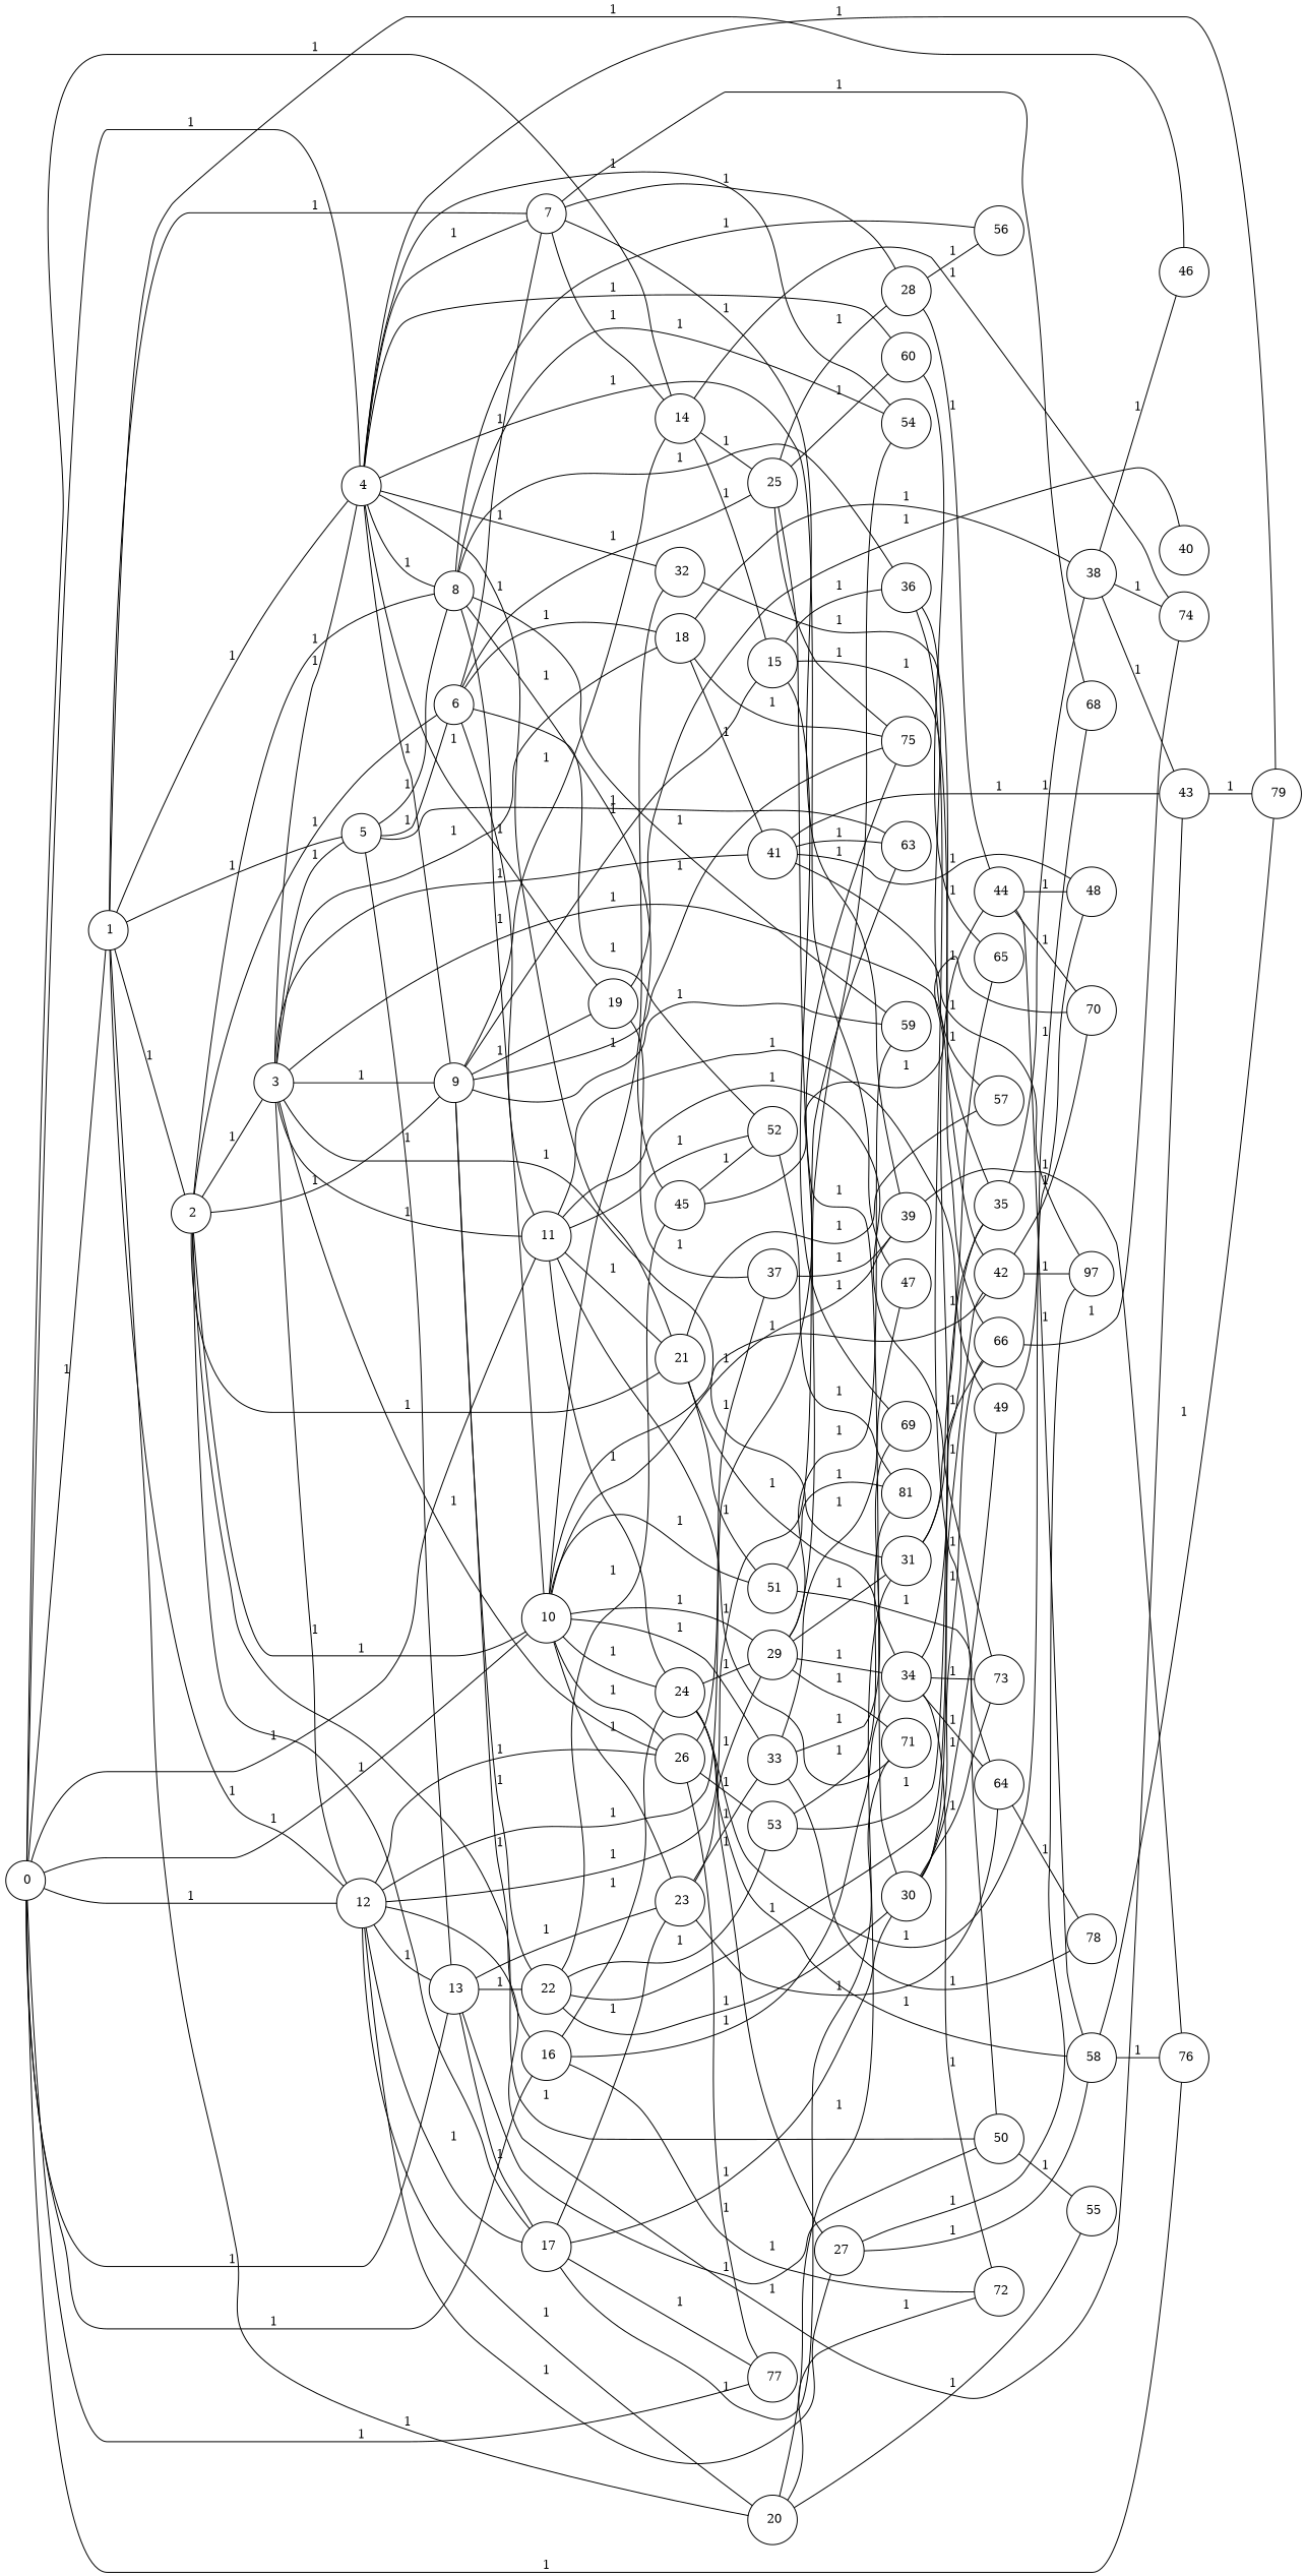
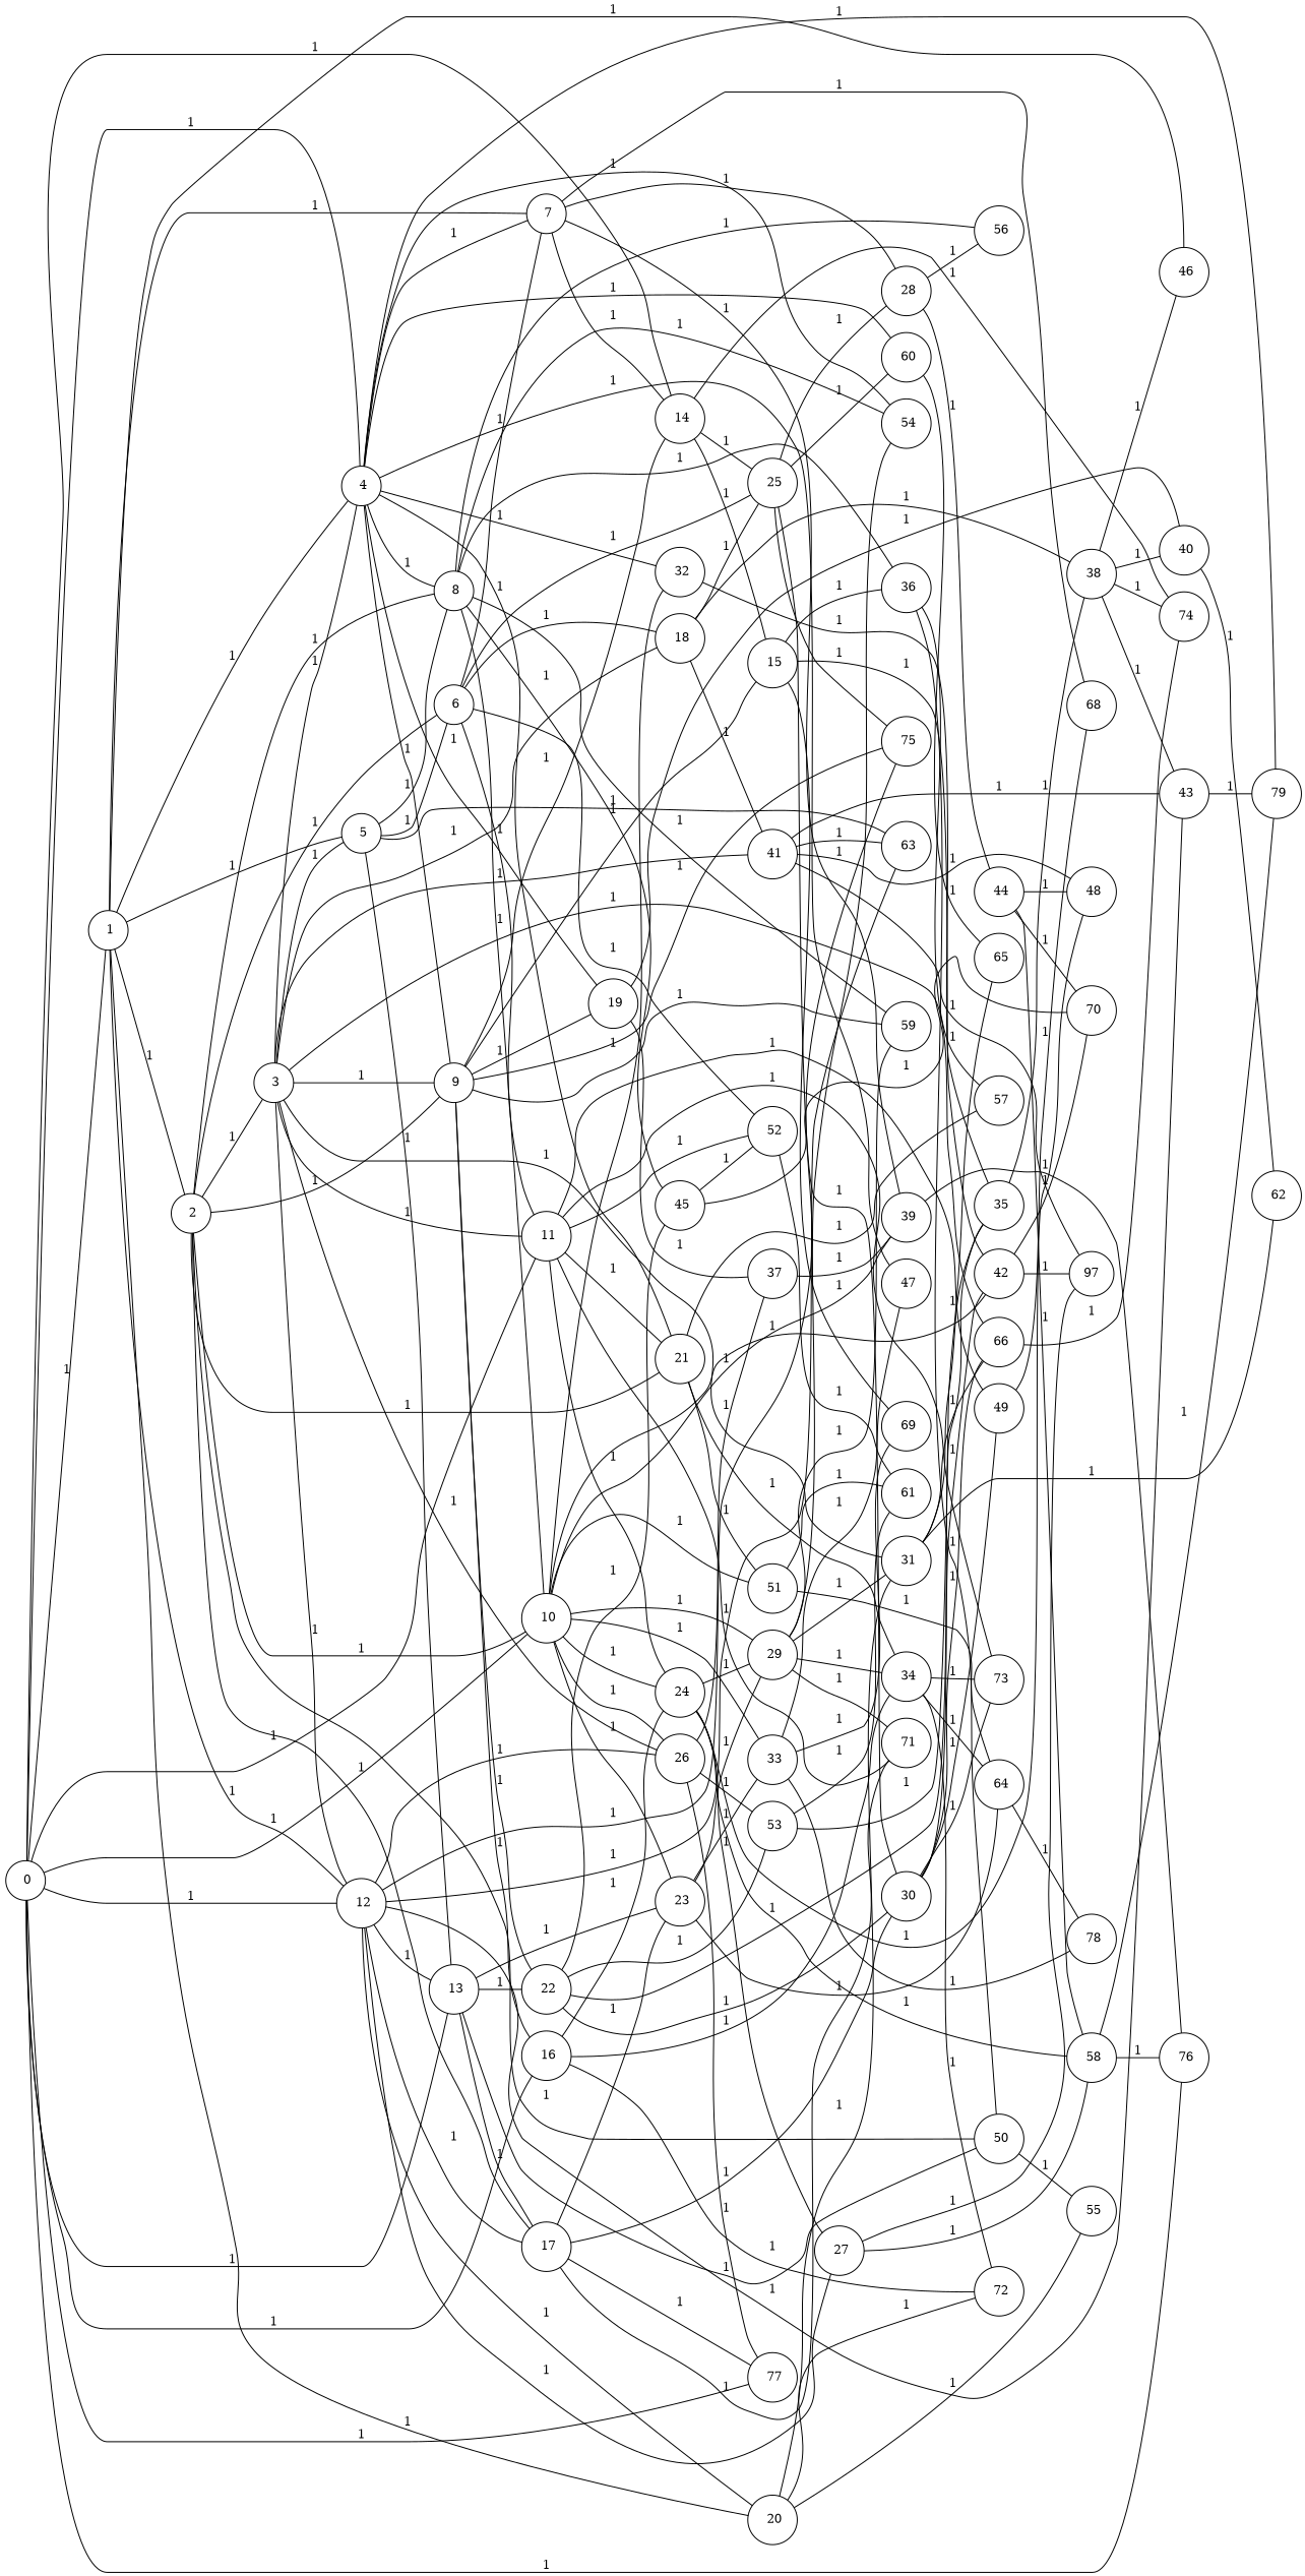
  graph {
    fixedsize="true;"
    rankdir=LR
    node [color=black fontsize=12 hight=.12 shape=circle]
    edge [fontsize=12]
    n1 [label=" 0" width=.12]
    n2 [label=" 1" width=.12]
    n3 [label=" 4" width=.12]
    n4 [label=" 10" width=.12]
    n5 [label=" 11" width=.12]
    n6 [label=" 12" width=.12]
    n7 [label=" 13" width=.12]
    n8 [label=" 14" width=.12]
    n9 [label=" 16" width=.12]
    n10 [label=" 76" width=.12]
    n11 [label=" 77" width=.12]
    n12 [label=" 2" width=.12]
    n13 [label=" 5" width=.12]
    n14 [label=" 7" width=.12]
    n15 [label=" 20" width=.12]
    n16 [label=" 46" width=.12]
    n17 [label=" 8" width=.12]
    n18 [label=" 9" width=.12]
    n19 [label=" 21" width=.12]
    n20 [label=" 19" width=.12]
    n21 [label=" 32" width=.12]
    n22 [label=" 47" width=.12]
    n23 [label=" 54" width=.12]
    n24 [label=" 60" width=.12]
    n25 [label=" 79" width=.12]
    n26 [label=" 26" width=.12]
    n27 [label=" 39" width=.12]
    n28 [label=" 23" width=.12]
    n29 [label=" 24" width=.12]
    n30 [label=" 29" width=.12]
    n31 [label=" 33" width=.12]
    n32 [label=" 42" width=.12]
    n33 [label=" 51" width=.12]
    n34 [label=" 52" width=.12]
    n35 [label=" 49" width=.12]
    n36 [label=" 71" width=.12]
    n37 [label=" 73" width=.12]
    n38 [label=" 17" width=.12]
    n39 [label=" 63" width=.12]
    n40 [label=" 75" width=.12]
    n41 [label=" 27" width=.12]
    n42 [label=" 43" width=.12]
    n43 [label=" 50" width=.12]
    n44 [label=" 22" width=.12]
    n45 [label=" 25" width=.12]
    n46 [label=" 15" width=.12]
    n47 [label=" 74" width=.12]
    n48 [label=" 34" width=.12]
    n49 [label=" 72" width=.12]
    n50 [label=" 3" width=.12]
    n51 [label=" 6" width=.12]
    n52 [label=" 28" width=.12]
    n53 [label=" 68" width=.12]
    n54 [label=" 31" width=.12]
    n55 [label=" 55" width=.12]
    n56 [label=" 18" width=.12]
    n57 [label=" 41" width=.12]
    n58 [label=" 66" width=.12]
    n59 [label=" 36" width=.12]
    n60 [label=" 45" width=.12]
    n61 [label=" 56" width=.12]
    n62 [label=" 59" width=.12]
    n63 [label=" 30" width=.12]
    n64 [label=" 57" width=.12]
    n65 [label=" 38" width=.12]
    n66 [label=" 37" width=.12]
    n67 [label=" 53" width=.12]
    n68 [label=" 35" width=.12]
+   n69 [label=" 62" width=.12]
    n70 [label=" 48" width=.12]
    n71 [label=97 width=.12]
    n72 [label=" 40" width=.12]
    n73 [label=" 65" width=.12]
-   n74 [label=81 width=.12]
+   n74 [label=" 61" width=.12]
    n75 [label=" 44" width=.12]
    n76 [label=" 70" width=.12]
    n77 [label=" 69" width=.12]
    n78 [label=" 64" width=.12]
    n79 [label=" 58" width=.12]
    n80 [label=" 78" width=.12]
    n1 -- n2 [label=1]
    n1 -- n3 [label=1]
    n1 -- n4 [label=1]
    n1 -- n5 [label=1]
    n1 -- n6 [label=1]
    n1 -- n7 [label=1]
    n1 -- n8 [label=1]
    n1 -- n9 [label=1]
    n1 -- n10 [label=1]
    n1 -- n11 [label=1]
    n2 -- n3 [label=1]
    n2 -- n6 [label=1]
    n2 -- n12 [label=1]
    n2 -- n13 [label=1]
    n2 -- n14 [label=1]
    n2 -- n15 [label=1]
    n2 -- n16 [label=1]
    n3 -- n14 [label=1]
    n3 -- n17 [label=1]
    n3 -- n18 [label=1]
    n3 -- n19 [label=1]
    n3 -- n20 [label=1]
    n3 -- n21 [label=1]
    n3 -- n22 [label=1]
    n3 -- n23 [label=1]
    n3 -- n24 [label=1]
    n3 -- n25 [label=1]
    n4 -- n21 [label=1]
    n4 -- n26 [label=1]
    n4 -- n27 [label=1]
    n4 -- n28 [label=1]
    n4 -- n29 [label=1]
    n4 -- n30 [label=1]
    n4 -- n31 [label=1]
    n4 -- n32 [label=1]
    n4 -- n33 [label=1]
    n5 -- n19 [label=1]
    n5 -- n29 [label=1]
    n5 -- n34 [label=1]
    n5 -- n35 [label=1]
    n5 -- n36 [label=1]
    n5 -- n37 [label=1]
    n6 -- n7 [label=1]
    n6 -- n15 [label=1]
    n6 -- n26 [label=1]
    n6 -- n38 [label=1]
    n6 -- n39 [label=1]
    n6 -- n40 [label=1]
    n6 -- n41 [label=1]
    n6 -- n42 [label=1]
    n7 -- n28 [label=1]
    n7 -- n38 [label=1]
    n7 -- n43 [label=1]
    n7 -- n44 [label=1]
    n8 -- n45 [label=1]
    n8 -- n46 [label=1]
    n8 -- n47 [label=1]
    n9 -- n29 [label=1]
    n9 -- n48 [label=1]
    n9 -- n49 [label=1]
    n12 -- n4 [label=1]
    n12 -- n17 [label=1]
    n12 -- n18 [label=1]
    n12 -- n19 [label=1]
    n12 -- n38 [label=1]
    n12 -- n43 [label=1]
    n12 -- n50 [label=1]
    n12 -- n51 [label=1]
    n13 -- n7 [label=1]
    n13 -- n17 [label=1]
    n13 -- n39 [label=1]
    n13 -- n51 [label=1]
    n14 -- n8 [label=1]
    n14 -- n27 [label=1]
    n14 -- n52 [label=1]
    n14 -- n53 [label=1]
    n15 -- n49 [label=1]
    n15 -- n54 [label=1]
    n15 -- n55 [label=1]
    n17 -- n4 [label=1]
    n17 -- n23 [label=1]
    n17 -- n59 [label=1]
    n17 -- n60 [label=1]
    n17 -- n61 [label=1]
    n17 -- n62 [label=1]
    n18 -- n8 [label=1]
    n18 -- n9 [label=1]
    n18 -- n20 [label=1]
    n18 -- n40 [label=1]
    n18 -- n44 [label=1]
    n18 -- n46 [label=1]
    n18 -- n62 [label=1]
    n19 -- n33 [label=1]
    n19 -- n48 [label=1]
    n19 -- n64 [label=1]
    n20 -- n66 [label=1]
    n20 -- n72 [label=1]
    n21 -- n68 [label=1]
    n24 -- n73 [label=1]
    n26 -- n11 [label=1]
    n26 -- n66 [label=1]
    n26 -- n67 [label=1]
    n27 -- n10 [label=1]
    n28 -- n30 [label=1]
    n28 -- n31 [label=1]
    n28 -- n78 [label=1]
    n29 -- n30 [label=1]
    n29 -- n41 [label=1]
    n29 -- n70 [label=1]
    n29 -- n79 [label=1]
    n30 -- n23 [label=1]
    n30 -- n36 [label=1]
    n30 -- n48 [label=1]
    n30 -- n54 [label=1]
    n30 -- n62 [label=1]
    n31 -- n22 [label=1]
    n31 -- n77 [label=1]
    n31 -- n80 [label=1]
    n32 -- n71 [label=1]
    n32 -- n76 [label=1]
    n33 -- n74 [label=1]
    n33 -- n78 [label=1]
    n34 -- n74 [label=1]
    n35 -- n53 [label=1]
    n38 -- n11 [label=1]
    n38 -- n28 [label=1]
    n38 -- n36 [label=1]
    n38 -- n63 [label=1]
    n41 -- n71 [label=1]
    n41 -- n79 [label=1]
    n42 -- n25 [label=1]
    n43 -- n55 [label=1]
    n44 -- n60 [label=1]
    n44 -- n63 [label=1]
    n44 -- n67 [label=1]
    n44 -- n68 [label=1]
    n45 -- n24 [label=1]
    n45 -- n40 [label=1]
    n45 -- n52 [label=1]
    n45 -- n63 [label=1]
    n46 -- n32 [label=1]
    n46 -- n59 [label=1]
    n46 -- n77 [label=1]
    n48 -- n37 [label=1]
    n48 -- n49 [label=1]
-   n48 -- n75 [label=1]
    n48 -- n78 [label=1]
    n50 -- n3 [label=1]
    n50 -- n5 [label=1]
    n50 -- n6 [label=1]
    n50 -- n13 [label=1]
    n50 -- n18 [label=1]
    n50 -- n26 [label=1]
    n50 -- n54 [label=1]
    n50 -- n56 [label=1]
    n50 -- n57 [label=1]
    n50 -- n58 [label=1]
    n51 -- n5 [label=1]
    n51 -- n14 [label=1]
    n51 -- n34 [label=1]
    n51 -- n45 [label=1]
    n51 -- n56 [label=1]
    n52 -- n61 [label=1]
    n52 -- n75 [label=1]
    n54 -- n58 [label=1]
    n54 -- n68 [label=1]
-   n56 -- n40 [label=1]
+   n54 -- n69 [label=1]
+   n56 -- n45 [label=1]
    n56 -- n57 [label=1]
    n56 -- n65 [label=1]
    n57 -- n39 [label=1]
    n57 -- n42 [label=1]
    n57 -- n70 [label=1]
    n57 -- n71 [label=1]
    n58 -- n47 [label=1]
    n59 -- n43 [label=1]
    n59 -- n64 [label=1]
    n60 -- n34 [label=1]
    n60 -- n76 [label=1]
    n63 -- n32 [label=1]
    n63 -- n35 [label=1]
    n63 -- n37 [label=1]
    n63 -- n58 [label=1]
    n65 -- n16 [label=1]
    n65 -- n42 [label=1]
    n65 -- n47 [label=1]
+   n65 -- n72 [label=1]
    n66 -- n27 [label=1]
    n67 -- n73 [label=1]
    n67 -- n74 [label=1]
    n68 -- n65 [label=1]
+   n72 -- n69 [label=1]
    n75 -- n70 [label=1]
    n75 -- n76 [label=1]
    n75 -- n79 [label=1]
    n78 -- n80 [label=1]
    n79 -- n10 [label=1]
    n79 -- n25 [label=1]
  }
